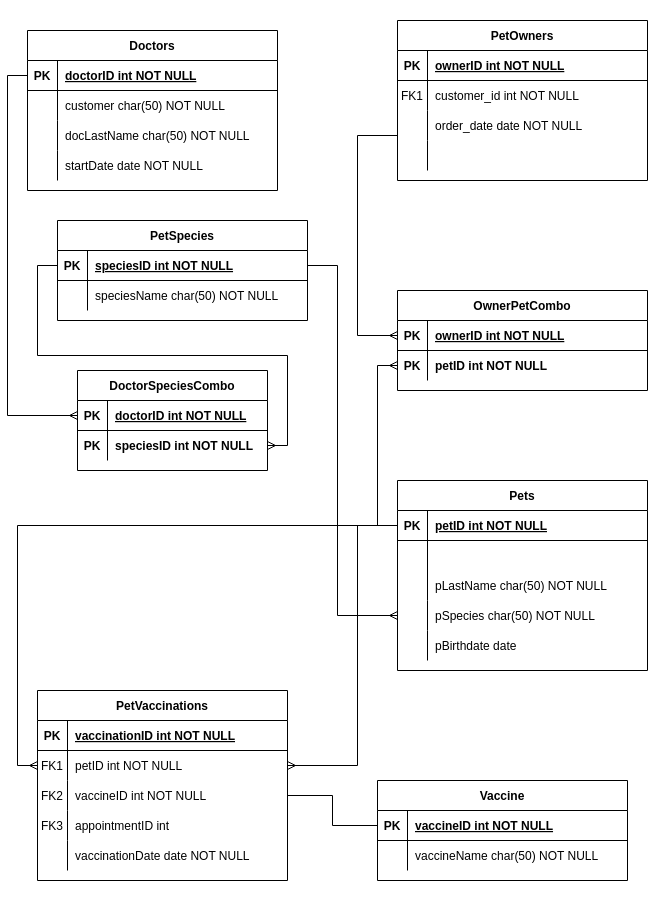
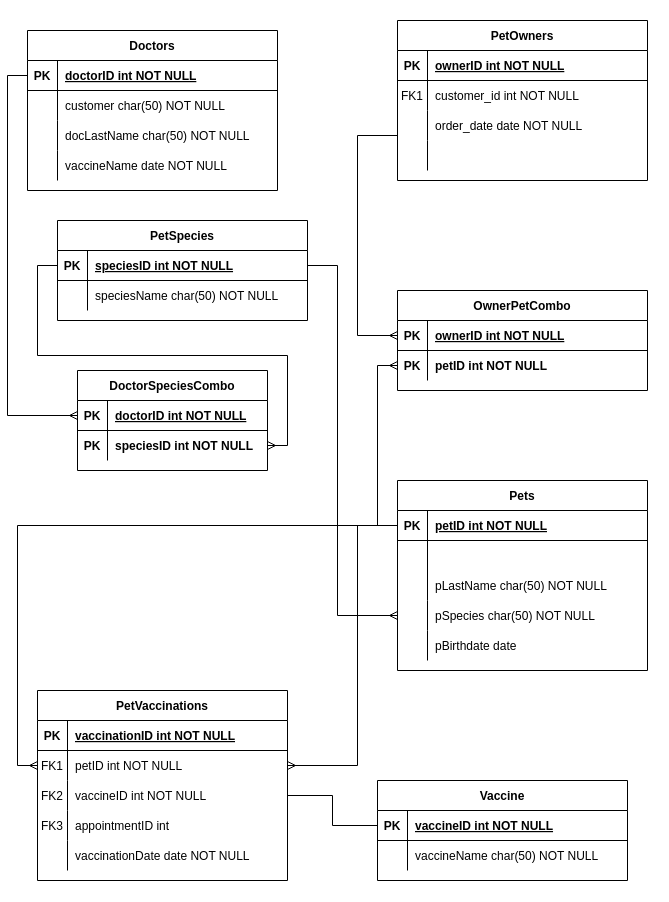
  <mxCell id="0" />
  <mxCell id="1" parent="0" />
  <mxCell id="2" value="PetOwners" style="shape=table;startSize=30;container=1;collapsible=1;childLayout=tableLayout;fixedRows=1;rowLines=0;fontStyle=1;align=center;resizeLast=1;" parent="1" vertex="1"><mxGeometry x="390" y="20" width="250" height="160" as="geometry" /></mxCell>
  <mxCell id="3" value="" style="shape=partialRectangle;collapsible=0;dropTarget=0;pointerEvents=0;fillColor=none;points=[[0,0.5],[1,0.5]];portConstraint=eastwest;top=0;left=0;right=0;bottom=1;" parent="2" vertex="1"><mxGeometry y="30" width="250" height="30" as="geometry" /></mxCell>
  <mxCell id="4" value="PK" style="shape=partialRectangle;overflow=hidden;connectable=0;fillColor=none;top=0;left=0;bottom=0;right=0;fontStyle=1;" parent="3" vertex="1"><mxGeometry width="30" height="30" as="geometry" /></mxCell>
  <mxCell id="5" value="ownerID int NOT NULL " style="shape=partialRectangle;overflow=hidden;connectable=0;fillColor=none;top=0;left=0;bottom=0;right=0;align=left;spacingLeft=6;fontStyle=5;" parent="3" vertex="1"><mxGeometry x="30" width="220" height="30" as="geometry" /></mxCell>
  <mxCell id="6" value="" style="shape=partialRectangle;collapsible=0;dropTarget=0;pointerEvents=0;fillColor=none;points=[[0,0.5],[1,0.5]];portConstraint=eastwest;top=0;left=0;right=0;bottom=0;" parent="2" vertex="1"><mxGeometry y="60" width="250" height="30" as="geometry" /></mxCell>
  <mxCell id="7" value="FK1" style="shape=partialRectangle;overflow=hidden;connectable=0;fillColor=none;top=0;left=0;bottom=0;right=0;" parent="6" vertex="1"><mxGeometry width="30" height="30" as="geometry" /></mxCell>
  <mxCell id="8" value="customer_id int NOT NULL" style="shape=partialRectangle;overflow=hidden;connectable=0;fillColor=none;top=0;left=0;bottom=0;right=0;align=left;spacingLeft=6;" parent="6" vertex="1"><mxGeometry x="30" width="220" height="30" as="geometry" /></mxCell>
  <mxCell id="9" value="" style="shape=partialRectangle;collapsible=0;dropTarget=0;pointerEvents=0;fillColor=none;points=[[0,0.5],[1,0.5]];portConstraint=eastwest;top=0;left=0;right=0;bottom=0;" parent="2" vertex="1"><mxGeometry y="90" width="250" height="30" as="geometry" /></mxCell>
  <mxCell id="10" value="" style="shape=partialRectangle;overflow=hidden;connectable=0;fillColor=none;top=0;left=0;bottom=0;right=0;" parent="9" vertex="1"><mxGeometry width="30" height="30" as="geometry" /></mxCell>
  <mxCell id="11" value="order_date date NOT NULL" style="shape=partialRectangle;overflow=hidden;connectable=0;fillColor=none;top=0;left=0;bottom=0;right=0;align=left;spacingLeft=6;" parent="9" vertex="1"><mxGeometry x="30" width="220" height="30" as="geometry" /></mxCell>
  <mxCell id="12" style="shape=partialRectangle;collapsible=0;dropTarget=0;pointerEvents=0;fillColor=none;points=[[0,0.5],[1,0.5]];portConstraint=eastwest;top=0;left=0;right=0;bottom=0;" vertex="1" parent="2"><mxGeometry y="120" width="250" height="30" as="geometry" /></mxCell>
  <mxCell id="13" style="shape=partialRectangle;overflow=hidden;connectable=0;fillColor=none;top=0;left=0;bottom=0;right=0;" vertex="1" parent="12"><mxGeometry width="30" height="30" as="geometry" /></mxCell>
  <mxCell id="14" style="shape=partialRectangle;overflow=hidden;connectable=0;fillColor=none;top=0;left=0;bottom=0;right=0;align=left;spacingLeft=6;" vertex="1" parent="12"><mxGeometry x="30" width="220" height="30" as="geometry" /></mxCell>
  <mxCell id="15" value="Pets" style="shape=table;startSize=30;container=1;collapsible=1;childLayout=tableLayout;fixedRows=1;rowLines=0;fontStyle=1;align=center;resizeLast=1;" parent="1" vertex="1"><mxGeometry x="390" y="480" width="250" height="190" as="geometry" /></mxCell>
  <mxCell id="16" value="" style="shape=partialRectangle;collapsible=0;dropTarget=0;pointerEvents=0;fillColor=none;points=[[0,0.5],[1,0.5]];portConstraint=eastwest;top=0;left=0;right=0;bottom=1;" parent="15" vertex="1"><mxGeometry y="30" width="250" height="30" as="geometry" /></mxCell>
  <mxCell id="17" value="PK" style="shape=partialRectangle;overflow=hidden;connectable=0;fillColor=none;top=0;left=0;bottom=0;right=0;fontStyle=1;" parent="16" vertex="1"><mxGeometry width="30" height="30" as="geometry" /></mxCell>
  <mxCell id="18" value="petID int NOT NULL " style="shape=partialRectangle;overflow=hidden;connectable=0;fillColor=none;top=0;left=0;bottom=0;right=0;align=left;spacingLeft=6;fontStyle=5;" parent="16" vertex="1"><mxGeometry x="30" width="220" height="30" as="geometry" /></mxCell>
  <mxCell id="19" value="" style="shape=partialRectangle;collapsible=0;dropTarget=0;pointerEvents=0;fillColor=none;points=[[0,0.5],[1,0.5]];portConstraint=eastwest;top=0;left=0;right=0;bottom=0;" parent="15" vertex="1"><mxGeometry y="60" width="250" height="30" as="geometry" /></mxCell>
  <mxCell id="20" value="" style="shape=partialRectangle;overflow=hidden;connectable=0;fillColor=none;top=0;left=0;bottom=0;right=0;" parent="19" vertex="1"><mxGeometry width="30" height="30" as="geometry" /></mxCell>
  <mxCell id="21" value="" style="shape=partialRectangle;collapsible=0;dropTarget=0;pointerEvents=0;fillColor=none;points=[[0,0.5],[1,0.5]];portConstraint=eastwest;top=0;left=0;right=0;bottom=0;" parent="15" vertex="1"><mxGeometry y="90" width="250" height="30" as="geometry" /></mxCell>
  <mxCell id="22" value="" style="shape=partialRectangle;overflow=hidden;connectable=0;fillColor=none;top=0;left=0;bottom=0;right=0;" parent="21" vertex="1"><mxGeometry width="30" height="30" as="geometry" /></mxCell>
  <mxCell id="23" value="pLastName char(50) NOT NULL" style="shape=partialRectangle;overflow=hidden;connectable=0;fillColor=none;top=0;left=0;bottom=0;right=0;align=left;spacingLeft=6;" parent="21" vertex="1"><mxGeometry x="30" width="220" height="30" as="geometry" /></mxCell>
  <mxCell id="24" style="shape=partialRectangle;collapsible=0;dropTarget=0;pointerEvents=0;fillColor=none;points=[[0,0.5],[1,0.5]];portConstraint=eastwest;top=0;left=0;right=0;bottom=0;" vertex="1" parent="15"><mxGeometry y="120" width="250" height="30" as="geometry" /></mxCell>
  <mxCell id="25" style="shape=partialRectangle;overflow=hidden;connectable=0;fillColor=none;top=0;left=0;bottom=0;right=0;" vertex="1" parent="24"><mxGeometry width="30" height="30" as="geometry" /></mxCell>
  <mxCell id="26" value="pSpecies char(50) NOT NULL " style="shape=partialRectangle;overflow=hidden;connectable=0;fillColor=none;top=0;left=0;bottom=0;right=0;align=left;spacingLeft=6;" vertex="1" parent="24"><mxGeometry x="30" width="220" height="30" as="geometry" /></mxCell>
  <mxCell id="27" style="shape=partialRectangle;collapsible=0;dropTarget=0;pointerEvents=0;fillColor=none;points=[[0,0.5],[1,0.5]];portConstraint=eastwest;top=0;left=0;right=0;bottom=0;" vertex="1" parent="15"><mxGeometry y="150" width="250" height="30" as="geometry" /></mxCell>
  <mxCell id="28" style="shape=partialRectangle;overflow=hidden;connectable=0;fillColor=none;top=0;left=0;bottom=0;right=0;" vertex="1" parent="27"><mxGeometry width="30" height="30" as="geometry" /></mxCell>
  <mxCell id="29" value="pBirthdate date " style="shape=partialRectangle;overflow=hidden;connectable=0;fillColor=none;top=0;left=0;bottom=0;right=0;align=left;spacingLeft=6;" vertex="1" parent="27"><mxGeometry x="30" width="220" height="30" as="geometry" /></mxCell>
  <mxCell id="30" value="Doctors" style="shape=table;startSize=30;container=1;collapsible=1;childLayout=tableLayout;fixedRows=1;rowLines=0;fontStyle=1;align=center;resizeLast=1;" parent="1" vertex="1"><mxGeometry x="20" y="30" width="250" height="160" as="geometry" /></mxCell>
  <mxCell id="31" value="" style="shape=partialRectangle;collapsible=0;dropTarget=0;pointerEvents=0;fillColor=none;points=[[0,0.5],[1,0.5]];portConstraint=eastwest;top=0;left=0;right=0;bottom=1;" parent="30" vertex="1"><mxGeometry y="30" width="250" height="30" as="geometry" /></mxCell>
  <mxCell id="32" value="PK" style="shape=partialRectangle;overflow=hidden;connectable=0;fillColor=none;top=0;left=0;bottom=0;right=0;fontStyle=1;" parent="31" vertex="1"><mxGeometry width="30" height="30" as="geometry" /></mxCell>
  <mxCell id="33" value="doctorID int NOT NULL " style="shape=partialRectangle;overflow=hidden;connectable=0;fillColor=none;top=0;left=0;bottom=0;right=0;align=left;spacingLeft=6;fontStyle=5;" parent="31" vertex="1"><mxGeometry x="30" width="220" height="30" as="geometry" /></mxCell>
  <mxCell id="34" value="" style="shape=partialRectangle;collapsible=0;dropTarget=0;pointerEvents=0;fillColor=none;points=[[0,0.5],[1,0.5]];portConstraint=eastwest;top=0;left=0;right=0;bottom=0;" parent="30" vertex="1"><mxGeometry y="60" width="250" height="30" as="geometry" /></mxCell>
  <mxCell id="35" value="" style="shape=partialRectangle;overflow=hidden;connectable=0;fillColor=none;top=0;left=0;bottom=0;right=0;" parent="34" vertex="1"><mxGeometry width="30" height="30" as="geometry" /></mxCell>
  <mxCell id="36" value="customer char(50) NOT NULL" style="shape=partialRectangle;overflow=hidden;connectable=0;fillColor=none;top=0;left=0;bottom=0;right=0;align=left;spacingLeft=6;" parent="34" vertex="1"><mxGeometry x="30" width="220" height="30" as="geometry" /></mxCell>
  <mxCell id="37" style="shape=partialRectangle;collapsible=0;dropTarget=0;pointerEvents=0;fillColor=none;points=[[0,0.5],[1,0.5]];portConstraint=eastwest;top=0;left=0;right=0;bottom=0;" vertex="1" parent="30"><mxGeometry y="90" width="250" height="30" as="geometry" /></mxCell>
  <mxCell id="38" style="shape=partialRectangle;overflow=hidden;connectable=0;fillColor=none;top=0;left=0;bottom=0;right=0;" vertex="1" parent="37"><mxGeometry width="30" height="30" as="geometry" /></mxCell>
  <mxCell id="39" value="docLastName char(50) NOT NULL" style="shape=partialRectangle;overflow=hidden;connectable=0;fillColor=none;top=0;left=0;bottom=0;right=0;align=left;spacingLeft=6;" vertex="1" parent="37"><mxGeometry x="30" width="220" height="30" as="geometry" /></mxCell>
  <mxCell id="40" style="shape=partialRectangle;collapsible=0;dropTarget=0;pointerEvents=0;fillColor=none;points=[[0,0.5],[1,0.5]];portConstraint=eastwest;top=0;left=0;right=0;bottom=0;" vertex="1" parent="30"><mxGeometry y="120" width="250" height="30" as="geometry" /></mxCell>
  <mxCell id="41" value="" style="shape=partialRectangle;overflow=hidden;connectable=0;fillColor=none;top=0;left=0;bottom=0;right=0;" vertex="1" parent="40"><mxGeometry width="30" height="30" as="geometry" /></mxCell>
- <mxCell id="42" value="startDate date NOT NULL" style="shape=partialRectangle;overflow=hidden;connectable=0;fillColor=none;top=0;left=0;bottom=0;right=0;align=left;spacingLeft=6;" vertex="1" parent="40"><mxGeometry x="30" width="220" height="30" as="geometry" /></mxCell>
+ <mxCell id="42" value="vaccineName date NOT NULL" style="shape=partialRectangle;overflow=hidden;connectable=0;fillColor=none;top=0;left=0;bottom=0;right=0;align=left;spacingLeft=6;" vertex="1" parent="40"><mxGeometry x="30" width="220" height="30" as="geometry" /></mxCell>
  <mxCell id="43" value="OwnerPetCombo" style="shape=table;startSize=30;container=1;collapsible=1;childLayout=tableLayout;fixedRows=1;rowLines=0;fontStyle=1;align=center;resizeLast=1;" vertex="1" parent="1"><mxGeometry x="390" y="290" width="250" height="100" as="geometry" /></mxCell>
  <mxCell id="44" value="" style="shape=partialRectangle;collapsible=0;dropTarget=0;pointerEvents=0;fillColor=none;points=[[0,0.5],[1,0.5]];portConstraint=eastwest;top=0;left=0;right=0;bottom=1;" vertex="1" parent="43"><mxGeometry y="30" width="250" height="30" as="geometry" /></mxCell>
  <mxCell id="45" value="PK" style="shape=partialRectangle;overflow=hidden;connectable=0;fillColor=none;top=0;left=0;bottom=0;right=0;fontStyle=1;" vertex="1" parent="44"><mxGeometry width="30" height="30" as="geometry" /></mxCell>
  <mxCell id="46" value="ownerID int NOT NULL " style="shape=partialRectangle;overflow=hidden;connectable=0;fillColor=none;top=0;left=0;bottom=0;right=0;align=left;spacingLeft=6;fontStyle=5;" vertex="1" parent="44"><mxGeometry x="30" width="220" height="30" as="geometry" /></mxCell>
  <mxCell id="47" value="" style="shape=partialRectangle;collapsible=0;dropTarget=0;pointerEvents=0;fillColor=none;points=[[0,0.5],[1,0.5]];portConstraint=eastwest;top=0;left=0;right=0;bottom=0;" vertex="1" parent="43"><mxGeometry y="60" width="250" height="30" as="geometry" /></mxCell>
  <mxCell id="48" value="PK" style="shape=partialRectangle;overflow=hidden;connectable=0;fillColor=none;top=0;left=0;bottom=0;right=0;fontStyle=1" vertex="1" parent="47"><mxGeometry width="30" height="30" as="geometry" /></mxCell>
  <mxCell id="49" value="petID int NOT NULL" style="shape=partialRectangle;overflow=hidden;connectable=0;fillColor=none;top=0;left=0;bottom=0;right=0;align=left;spacingLeft=6;fontStyle=1" vertex="1" parent="47"><mxGeometry x="30" width="220" height="30" as="geometry" /></mxCell>
  <mxCell id="50" value="PetVaccinations" style="shape=table;startSize=30;container=1;collapsible=1;childLayout=tableLayout;fixedRows=1;rowLines=0;fontStyle=1;align=center;resizeLast=1;" vertex="1" parent="1"><mxGeometry x="30" y="690" width="250" height="190" as="geometry" /></mxCell>
  <mxCell id="51" value="" style="shape=partialRectangle;collapsible=0;dropTarget=0;pointerEvents=0;fillColor=none;points=[[0,0.5],[1,0.5]];portConstraint=eastwest;top=0;left=0;right=0;bottom=1;" vertex="1" parent="50"><mxGeometry y="30" width="250" height="30" as="geometry" /></mxCell>
  <mxCell id="52" value="PK" style="shape=partialRectangle;overflow=hidden;connectable=0;fillColor=none;top=0;left=0;bottom=0;right=0;fontStyle=1;" vertex="1" parent="51"><mxGeometry width="30" height="30" as="geometry" /></mxCell>
  <mxCell id="53" value="vaccinationID int NOT NULL " style="shape=partialRectangle;overflow=hidden;connectable=0;fillColor=none;top=0;left=0;bottom=0;right=0;align=left;spacingLeft=6;fontStyle=5;" vertex="1" parent="51"><mxGeometry x="30" width="220" height="30" as="geometry" /></mxCell>
  <mxCell id="54" value="" style="shape=partialRectangle;collapsible=0;dropTarget=0;pointerEvents=0;fillColor=none;points=[[0,0.5],[1,0.5]];portConstraint=eastwest;top=0;left=0;right=0;bottom=0;" vertex="1" parent="50"><mxGeometry y="60" width="250" height="30" as="geometry" /></mxCell>
  <mxCell id="55" value="FK1" style="shape=partialRectangle;overflow=hidden;connectable=0;fillColor=none;top=0;left=0;bottom=0;right=0;" vertex="1" parent="54"><mxGeometry width="30" height="30" as="geometry" /></mxCell>
  <mxCell id="56" value="petID int NOT NULL" style="shape=partialRectangle;overflow=hidden;connectable=0;fillColor=none;top=0;left=0;bottom=0;right=0;align=left;spacingLeft=6;" vertex="1" parent="54"><mxGeometry x="30" width="220" height="30" as="geometry" /></mxCell>
  <mxCell id="57" value="" style="shape=partialRectangle;collapsible=0;dropTarget=0;pointerEvents=0;fillColor=none;points=[[0,0.5],[1,0.5]];portConstraint=eastwest;top=0;left=0;right=0;bottom=0;" vertex="1" parent="50"><mxGeometry y="90" width="250" height="30" as="geometry" /></mxCell>
  <mxCell id="58" value="FK2" style="shape=partialRectangle;overflow=hidden;connectable=0;fillColor=none;top=0;left=0;bottom=0;right=0;" vertex="1" parent="57"><mxGeometry width="30" height="30" as="geometry" /></mxCell>
  <mxCell id="59" value="vaccineID int NOT NULL" style="shape=partialRectangle;overflow=hidden;connectable=0;fillColor=none;top=0;left=0;bottom=0;right=0;align=left;spacingLeft=6;" vertex="1" parent="57"><mxGeometry x="30" width="220" height="30" as="geometry" /></mxCell>
  <mxCell id="60" style="shape=partialRectangle;collapsible=0;dropTarget=0;pointerEvents=0;fillColor=none;points=[[0,0.5],[1,0.5]];portConstraint=eastwest;top=0;left=0;right=0;bottom=0;" vertex="1" parent="50"><mxGeometry y="120" width="250" height="30" as="geometry" /></mxCell>
  <mxCell id="61" value="FK3" style="shape=partialRectangle;overflow=hidden;connectable=0;fillColor=none;top=0;left=0;bottom=0;right=0;" vertex="1" parent="60"><mxGeometry width="30" height="30" as="geometry" /></mxCell>
  <mxCell id="62" value="appointmentID int " style="shape=partialRectangle;overflow=hidden;connectable=0;fillColor=none;top=0;left=0;bottom=0;right=0;align=left;spacingLeft=6;" vertex="1" parent="60"><mxGeometry x="30" width="220" height="30" as="geometry" /></mxCell>
  <mxCell id="63" style="shape=partialRectangle;collapsible=0;dropTarget=0;pointerEvents=0;fillColor=none;points=[[0,0.5],[1,0.5]];portConstraint=eastwest;top=0;left=0;right=0;bottom=0;" vertex="1" parent="50"><mxGeometry y="150" width="250" height="30" as="geometry" /></mxCell>
  <mxCell id="64" style="shape=partialRectangle;overflow=hidden;connectable=0;fillColor=none;top=0;left=0;bottom=0;right=0;" vertex="1" parent="63"><mxGeometry width="30" height="30" as="geometry" /></mxCell>
  <mxCell id="65" value="vaccinationDate date NOT NULL" style="shape=partialRectangle;overflow=hidden;connectable=0;fillColor=none;top=0;left=0;bottom=0;right=0;align=left;spacingLeft=6;" vertex="1" parent="63"><mxGeometry x="30" width="220" height="30" as="geometry" /></mxCell>
  <mxCell id="66" value="Vaccine" style="shape=table;startSize=30;container=1;collapsible=1;childLayout=tableLayout;fixedRows=1;rowLines=0;fontStyle=1;align=center;resizeLast=1;" vertex="1" parent="1"><mxGeometry x="370" y="780" width="250" height="100" as="geometry" /></mxCell>
  <mxCell id="67" value="" style="shape=partialRectangle;collapsible=0;dropTarget=0;pointerEvents=0;fillColor=none;points=[[0,0.5],[1,0.5]];portConstraint=eastwest;top=0;left=0;right=0;bottom=1;" vertex="1" parent="66"><mxGeometry y="30" width="250" height="30" as="geometry" /></mxCell>
  <mxCell id="68" value="PK" style="shape=partialRectangle;overflow=hidden;connectable=0;fillColor=none;top=0;left=0;bottom=0;right=0;fontStyle=1;" vertex="1" parent="67"><mxGeometry width="30" height="30" as="geometry" /></mxCell>
  <mxCell id="69" value="vaccineID int NOT NULL " style="shape=partialRectangle;overflow=hidden;connectable=0;fillColor=none;top=0;left=0;bottom=0;right=0;align=left;spacingLeft=6;fontStyle=5;" vertex="1" parent="67"><mxGeometry x="30" width="220" height="30" as="geometry" /></mxCell>
  <mxCell id="70" value="" style="shape=partialRectangle;collapsible=0;dropTarget=0;pointerEvents=0;fillColor=none;points=[[0,0.5],[1,0.5]];portConstraint=eastwest;top=0;left=0;right=0;bottom=0;" vertex="1" parent="66"><mxGeometry y="60" width="250" height="30" as="geometry" /></mxCell>
  <mxCell id="71" value="" style="shape=partialRectangle;overflow=hidden;connectable=0;fillColor=none;top=0;left=0;bottom=0;right=0;" vertex="1" parent="70"><mxGeometry width="30" height="30" as="geometry" /></mxCell>
  <mxCell id="72" value="vaccineName char(50) NOT NULL" style="shape=partialRectangle;overflow=hidden;connectable=0;fillColor=none;top=0;left=0;bottom=0;right=0;align=left;spacingLeft=6;" vertex="1" parent="70"><mxGeometry x="30" width="220" height="30" as="geometry" /></mxCell>
  <mxCell id="73" value="PetSpecies" style="shape=table;startSize=30;container=1;collapsible=1;childLayout=tableLayout;fixedRows=1;rowLines=0;fontStyle=1;align=center;resizeLast=1;" vertex="1" parent="1"><mxGeometry x="50" y="220" width="250" height="100" as="geometry" /></mxCell>
  <mxCell id="74" value="" style="shape=partialRectangle;collapsible=0;dropTarget=0;pointerEvents=0;fillColor=none;points=[[0,0.5],[1,0.5]];portConstraint=eastwest;top=0;left=0;right=0;bottom=1;" vertex="1" parent="73"><mxGeometry y="30" width="250" height="30" as="geometry" /></mxCell>
  <mxCell id="75" value="PK" style="shape=partialRectangle;overflow=hidden;connectable=0;fillColor=none;top=0;left=0;bottom=0;right=0;fontStyle=1;" vertex="1" parent="74"><mxGeometry width="30" height="30" as="geometry" /></mxCell>
  <mxCell id="76" value="speciesID int NOT NULL " style="shape=partialRectangle;overflow=hidden;connectable=0;fillColor=none;top=0;left=0;bottom=0;right=0;align=left;spacingLeft=6;fontStyle=5;" vertex="1" parent="74"><mxGeometry x="30" width="220" height="30" as="geometry" /></mxCell>
  <mxCell id="77" value="" style="shape=partialRectangle;collapsible=0;dropTarget=0;pointerEvents=0;fillColor=none;points=[[0,0.5],[1,0.5]];portConstraint=eastwest;top=0;left=0;right=0;bottom=0;" vertex="1" parent="73"><mxGeometry y="60" width="250" height="30" as="geometry" /></mxCell>
  <mxCell id="78" value="" style="shape=partialRectangle;overflow=hidden;connectable=0;fillColor=none;top=0;left=0;bottom=0;right=0;" vertex="1" parent="77"><mxGeometry width="30" height="30" as="geometry" /></mxCell>
  <mxCell id="79" value="speciesName char(50) NOT NULL" style="shape=partialRectangle;overflow=hidden;connectable=0;fillColor=none;top=0;left=0;bottom=0;right=0;align=left;spacingLeft=6;" vertex="1" parent="77"><mxGeometry x="30" width="220" height="30" as="geometry" /></mxCell>
  <mxCell id="80" style="edgeStyle=orthogonalEdgeStyle;rounded=0;orthogonalLoop=1;jettySize=auto;html=1;entryX=0;entryY=0.5;entryDx=0;entryDy=0;startArrow=none;startFill=0;endArrow=ERmany;endFill=0;" edge="1" parent="1" source="16" target="47"><mxGeometry relative="1" as="geometry" /></mxCell>
  <mxCell id="81" style="edgeStyle=orthogonalEdgeStyle;rounded=0;orthogonalLoop=1;jettySize=auto;html=1;entryX=0;entryY=0.5;entryDx=0;entryDy=0;startArrow=none;startFill=0;endArrow=ERmany;endFill=0;exitX=0;exitY=0.5;exitDx=0;exitDy=0;" edge="1" parent="1" source="3" target="44"><mxGeometry relative="1" as="geometry"><mxPoint x="320" y="70" as="sourcePoint" /><Array as="points"><mxPoint x="350" y="135" /><mxPoint x="350" y="335" /></Array></mxGeometry></mxCell>
  <mxCell id="82" value="DoctorSpeciesCombo" style="shape=table;startSize=30;container=1;collapsible=1;childLayout=tableLayout;fixedRows=1;rowLines=0;fontStyle=1;align=center;resizeLast=1;" vertex="1" parent="1"><mxGeometry x="70" y="370" width="190" height="100" as="geometry" /></mxCell>
  <mxCell id="83" value="" style="shape=partialRectangle;collapsible=0;dropTarget=0;pointerEvents=0;fillColor=none;points=[[0,0.5],[1,0.5]];portConstraint=eastwest;top=0;left=0;right=0;bottom=1;" vertex="1" parent="82"><mxGeometry y="30" width="190" height="30" as="geometry" /></mxCell>
  <mxCell id="84" value="PK" style="shape=partialRectangle;overflow=hidden;connectable=0;fillColor=none;top=0;left=0;bottom=0;right=0;fontStyle=1;" vertex="1" parent="83"><mxGeometry width="30" height="30" as="geometry" /></mxCell>
  <mxCell id="85" value="doctorID int NOT NULL " style="shape=partialRectangle;overflow=hidden;connectable=0;fillColor=none;top=0;left=0;bottom=0;right=0;align=left;spacingLeft=6;fontStyle=5;" vertex="1" parent="83"><mxGeometry x="30" width="160" height="30" as="geometry" /></mxCell>
  <mxCell id="86" value="" style="shape=partialRectangle;collapsible=0;dropTarget=0;pointerEvents=0;fillColor=none;points=[[0,0.5],[1,0.5]];portConstraint=eastwest;top=0;left=0;right=0;bottom=0;" vertex="1" parent="82"><mxGeometry y="60" width="190" height="30" as="geometry" /></mxCell>
  <mxCell id="87" value="PK" style="shape=partialRectangle;overflow=hidden;connectable=0;fillColor=none;top=0;left=0;bottom=0;right=0;fontStyle=1" vertex="1" parent="86"><mxGeometry width="30" height="30" as="geometry" /></mxCell>
  <mxCell id="88" value="speciesID int NOT NULL" style="shape=partialRectangle;overflow=hidden;connectable=0;fillColor=none;top=0;left=0;bottom=0;right=0;align=left;spacingLeft=6;fontStyle=1" vertex="1" parent="86"><mxGeometry x="30" width="160" height="30" as="geometry" /></mxCell>
  <mxCell id="89" style="edgeStyle=orthogonalEdgeStyle;rounded=0;orthogonalLoop=1;jettySize=auto;html=1;entryX=1;entryY=0.5;entryDx=0;entryDy=0;startArrow=none;startFill=0;endArrow=ERmany;endFill=0;" edge="1" parent="1" source="74" target="86"><mxGeometry relative="1" as="geometry" /></mxCell>
  <mxCell id="90" style="edgeStyle=orthogonalEdgeStyle;rounded=0;orthogonalLoop=1;jettySize=auto;html=1;entryX=0;entryY=0.5;entryDx=0;entryDy=0;startArrow=none;startFill=0;endArrow=ERmany;endFill=0;" edge="1" parent="1" source="74" target="24"><mxGeometry relative="1" as="geometry"><Array as="points"><mxPoint x="330" y="265" /><mxPoint x="330" y="615" /></Array></mxGeometry></mxCell>
  <mxCell id="91" style="edgeStyle=orthogonalEdgeStyle;rounded=0;orthogonalLoop=1;jettySize=auto;html=1;entryX=1;entryY=0.5;entryDx=0;entryDy=0;startArrow=none;startFill=0;endArrow=ERmany;endFill=0;" edge="1" parent="1" source="16" target="54"><mxGeometry relative="1" as="geometry"><Array as="points"><mxPoint x="350" y="525" /><mxPoint x="350" y="765" /></Array></mxGeometry></mxCell>
  <mxCell id="92" style="edgeStyle=orthogonalEdgeStyle;rounded=0;orthogonalLoop=1;jettySize=auto;html=1;entryX=1;entryY=0.5;entryDx=0;entryDy=0;startArrow=none;startFill=0;endArrow=none;endFill=0;" edge="1" parent="1" source="67" target="57"><mxGeometry relative="1" as="geometry" /></mxCell>
  <mxCell id="93" style="edgeStyle=orthogonalEdgeStyle;rounded=0;orthogonalLoop=1;jettySize=auto;html=1;entryX=0;entryY=0.5;entryDx=0;entryDy=0;startArrow=none;startFill=0;endArrow=ERmany;endFill=0;" edge="1" parent="1" source="16" target="54"><mxGeometry relative="1" as="geometry"><mxPoint x="90" y="565" as="targetPoint" /></mxGeometry></mxCell>
  <mxCell id="94" style="edgeStyle=orthogonalEdgeStyle;rounded=0;orthogonalLoop=1;jettySize=auto;html=1;entryX=0;entryY=0.5;entryDx=0;entryDy=0;startArrow=none;startFill=0;endArrow=ERmany;endFill=0;exitX=0;exitY=0.5;exitDx=0;exitDy=0;" edge="1" parent="1" source="31" target="83"><mxGeometry relative="1" as="geometry" /></mxCell>
